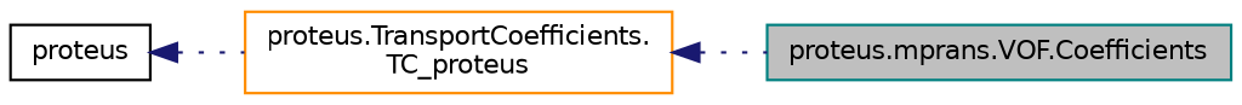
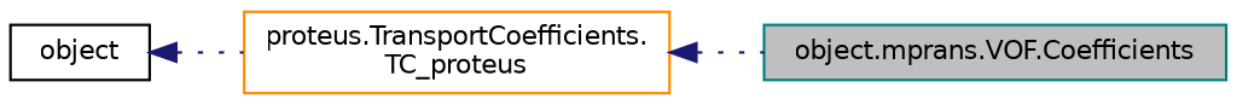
  digraph {
    rankdir=LR
    node [fillcolor=white fontname=Helvetica fontsize=10 shape=record style=filled]
    edge [color=midnightblue dir=back fontname=Helvetica fontsize=10 labelfontname=Helvetica labelfontsize=10 style=dotted]
-   n1 [color=teal fillcolor=grey75 fontcolor=black height=0.2 label="proteus.mprans.VOF.Coefficients" width=0.4]
+   n1 [color=teal fillcolor=grey75 fontcolor=black height=0.2 label="object.mprans.VOF.Coefficients" width=0.4]
    n2 [color=darkorange height=0.2 label="proteus.TransportCoefficients.\lTC_proteus" width=0.4]
-   n3 [color=black height=0.2 label=proteus width=0.4]
+   n3 [color=black height=0.2 label=object width=0.4]
    n2 -> n1
    n3 -> n2
  }
